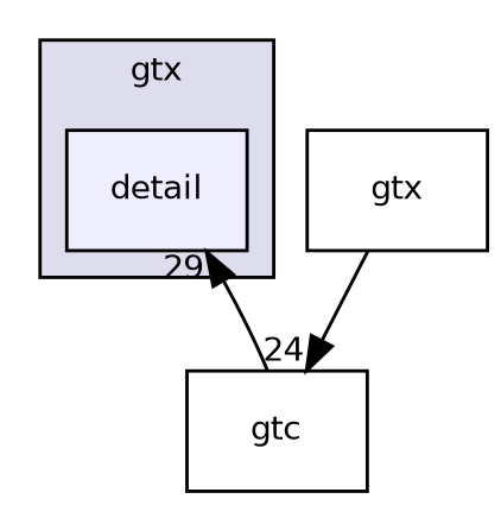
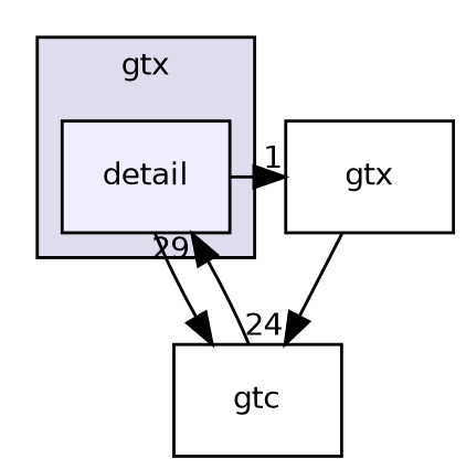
  digraph {
    compound=true
    node [fontname=Helvetica fontsize=10 shape=box]
    edge [labeldistance=1.5 labelfontname=Helvetica labelfontsize=10]
    n1 [fillcolor="#eeeeff" label=detail pencolor=black style=filled]
    n2 [label=gtx]
    n3 [label=gtc]
    subgraph cluster_1 {
      bgcolor="#ddddee"
      fontname=Helvetica
      fontsize=10
      label=gtx
      pencolor=black
      n1
    }
+   n1 -> n2 [headlabel=1]
+   n1 -> n3 [headlabel=4]
    n2 -> n3 [headlabel=24]
    n3 -> n1 [headlabel=29]
  }
